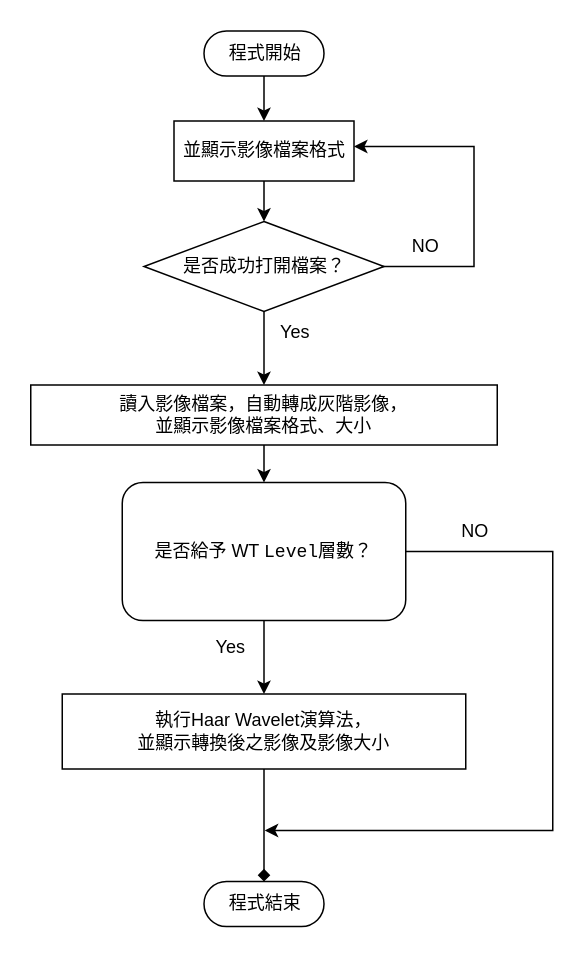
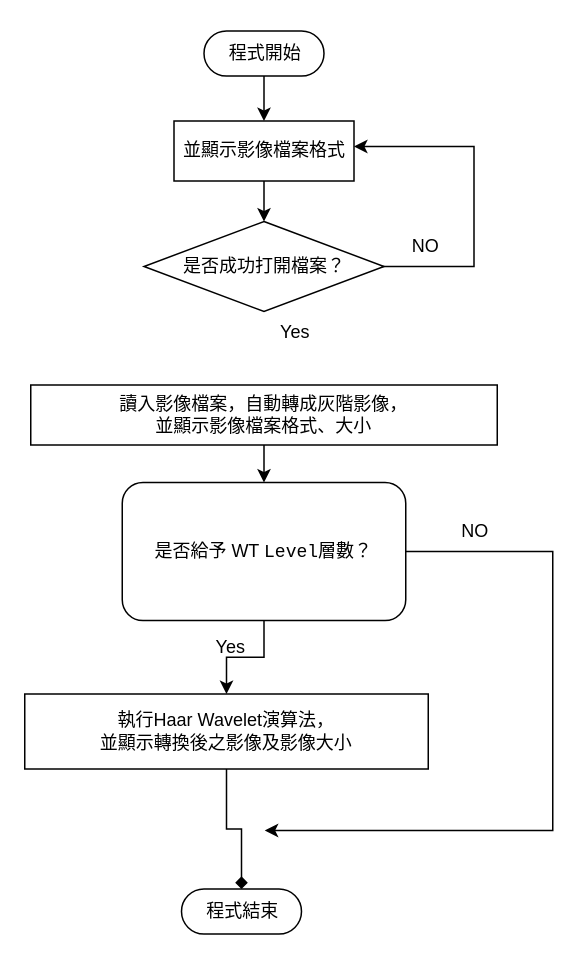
  <mxCell id="0" />
  <mxCell id="1" parent="0" />
  <mxCell id="2" value="" style="edgeStyle=orthogonalEdgeStyle;rounded=0;orthogonalLoop=1;jettySize=auto;html=1;" parent="1" source="3" target="5" edge="1"><mxGeometry relative="1" as="geometry" /></mxCell>
  <mxCell id="3" value="程式開始" style="html=1;dashed=0;whitespace=wrap;shape=mxgraph.dfd.start" parent="1" vertex="1"><mxGeometry x="135.5" y="20" width="80" height="30" as="geometry" /></mxCell>
  <mxCell id="4" value="" style="edgeStyle=orthogonalEdgeStyle;rounded=0;orthogonalLoop=1;jettySize=auto;html=1;" parent="1" source="5" target="8" edge="1"><mxGeometry relative="1" as="geometry" /></mxCell>
  <mxCell id="5" value="並顯示影像檔案格式" style="whiteSpace=wrap;html=1;dashed=0;" parent="1" vertex="1"><mxGeometry x="115.5" y="80" width="120" height="40" as="geometry" /></mxCell>
  <mxCell id="6" style="edgeStyle=orthogonalEdgeStyle;rounded=0;orthogonalLoop=1;jettySize=auto;html=1;entryX=1;entryY=0.5;entryDx=0;entryDy=0;" parent="1" edge="1"><mxGeometry relative="1" as="geometry"><Array as="points"><mxPoint x="315.5" y="177" /><mxPoint x="315.5" y="97" /></Array><mxPoint x="247.5" y="177" as="sourcePoint" /><mxPoint x="235.5" y="97" as="targetPoint" /></mxGeometry></mxCell>
- <mxCell id="7" value="" style="edgeStyle=orthogonalEdgeStyle;rounded=0;orthogonalLoop=1;jettySize=auto;html=1;" parent="1" source="8" target="11" edge="1"><mxGeometry relative="1" as="geometry" /></mxCell>
  <mxCell id="8" value="是否成功打開檔案？" style="rhombus;whiteSpace=wrap;html=1;dashed=0;" parent="1" vertex="1"><mxGeometry x="95.5" y="147" width="160" height="60" as="geometry" /></mxCell>
  <mxCell id="9" value="NO" style="text;html=1;align=center;verticalAlign=middle;resizable=0;points=[];autosize=1;" parent="1" vertex="1"><mxGeometry x="267.5" y="154" width="30" height="20" as="geometry" /></mxCell>
  <mxCell id="10" value="" style="edgeStyle=orthogonalEdgeStyle;rounded=0;orthogonalLoop=1;jettySize=auto;html=1;" parent="1" source="11" target="18" edge="1"><mxGeometry relative="1" as="geometry" /></mxCell>
  <mxCell id="11" value="讀入影像檔案，自動轉成灰階影像，&lt;br&gt;並顯示影像檔案格式、大小" style="whiteSpace=wrap;html=1;dashed=0;" parent="1" vertex="1"><mxGeometry x="20" y="256" width="311" height="40" as="geometry" /></mxCell>
  <mxCell id="12" value="Yes" style="text;html=1;align=center;verticalAlign=middle;resizable=0;points=[];autosize=1;" parent="1" vertex="1"><mxGeometry x="175.5" y="211" width="40" height="20" as="geometry" /></mxCell>
- <mxCell id="13" value="執行Haar Wavelet演算法，&lt;br&gt;並顯示轉換後之影像及影像大小" style="whiteSpace=wrap;html=1;dashed=0;" parent="1" vertex="1"><mxGeometry x="41" y="462" width="269" height="50" as="geometry" /></mxCell>
+ <mxCell id="13" value="執行Haar Wavelet演算法，&lt;br&gt;並顯示轉換後之影像及影像大小" style="whiteSpace=wrap;html=1;dashed=0;" parent="1" vertex="1"><mxGeometry x="16" y="462" width="269" height="50" as="geometry" /></mxCell>
  <mxCell id="14" style="edgeStyle=orthogonalEdgeStyle;rounded=0;orthogonalLoop=1;jettySize=auto;html=1;exitX=0.5;exitY=1;exitDx=0;exitDy=0;endArrow=diamond;" parent="1" source="13" target="15" edge="1"><mxGeometry relative="1" as="geometry"><mxPoint x="179" y="520" as="sourcePoint" /></mxGeometry></mxCell>
- <mxCell id="15" value="程式結束" style="html=1;dashed=0;whitespace=wrap;shape=mxgraph.dfd.start" parent="1" vertex="1"><mxGeometry x="135.5" y="587" width="80" height="30" as="geometry" /></mxCell>
+ <mxCell id="15" value="程式結束" style="html=1;dashed=0;whitespace=wrap;shape=mxgraph.dfd.start" parent="1" vertex="1"><mxGeometry x="120.5" y="592" width="80" height="30" as="geometry" /></mxCell>
  <mxCell id="16" style="edgeStyle=orthogonalEdgeStyle;rounded=0;orthogonalLoop=1;jettySize=auto;html=1;" edge="1" parent="1" source="18"><mxGeometry relative="1" as="geometry"><mxPoint x="176" y="553" as="targetPoint" /><Array as="points"><mxPoint x="368" y="367" /><mxPoint x="368" y="553" /></Array></mxGeometry></mxCell>
  <mxCell id="17" style="edgeStyle=orthogonalEdgeStyle;rounded=0;orthogonalLoop=1;jettySize=auto;html=1;exitX=0.5;exitY=1;exitDx=0;exitDy=0;" edge="1" parent="1" source="18" target="13"><mxGeometry relative="1" as="geometry" /></mxCell>
  <mxCell id="18" value="&lt;span style=&quot;background-color: rgb(255 , 255 , 255)&quot;&gt;是否給予 WT &lt;font face=&quot;menlo, monaco, courier new, monospace&quot;&gt;Level層數&lt;/font&gt;&lt;span&gt;？&lt;/span&gt;&lt;/span&gt;" style="whiteSpace=wrap;html=1;dashed=0;rounded=1;" parent="1" vertex="1"><mxGeometry x="81" y="321" width="189" height="92" as="geometry" /></mxCell>
  <mxCell id="19" value="Yes" style="text;html=1;align=center;verticalAlign=middle;resizable=0;points=[];autosize=1;" parent="1" vertex="1"><mxGeometry x="133" y="421" width="40" height="20" as="geometry" /></mxCell>
  <mxCell id="20" value="NO" style="text;html=1;align=center;verticalAlign=middle;resizable=0;points=[];autosize=1;" parent="1" vertex="1"><mxGeometry x="301" y="344" width="30" height="20" as="geometry" /></mxCell>
